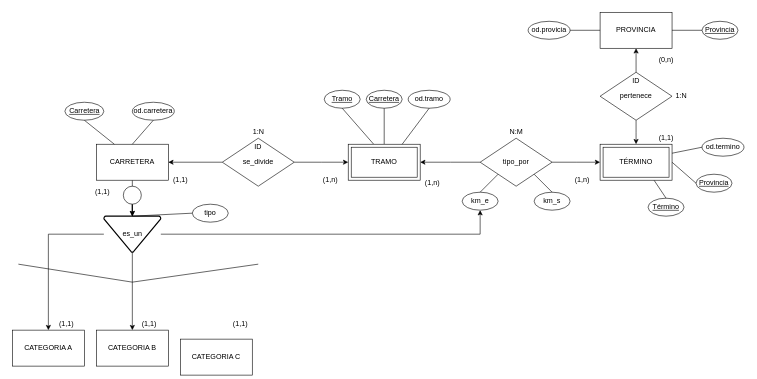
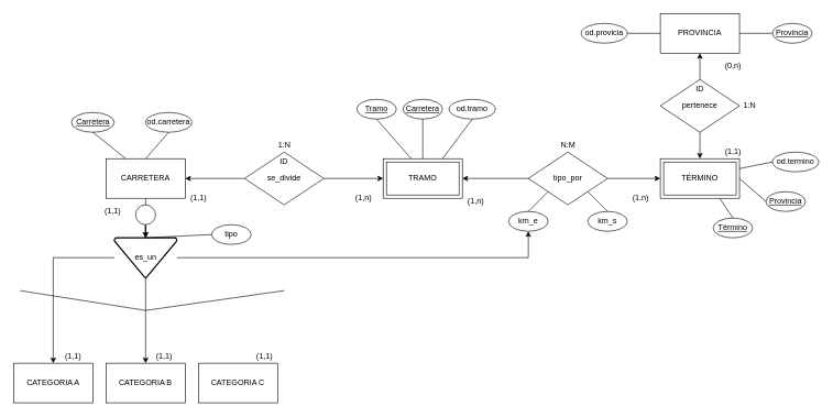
  <mxCell id="0" />
  <mxCell id="1" parent="0" />
  <mxCell id="2" value="" style="edgeStyle=orthogonalEdgeStyle;rounded=0;orthogonalLoop=1;jettySize=auto;html=1;startArrow=none;" parent="1" source="25" target="20" edge="1"><mxGeometry relative="1" as="geometry" /></mxCell>
  <mxCell id="3" style="edgeStyle=none;rounded=0;orthogonalLoop=1;jettySize=auto;html=1;exitX=0.5;exitY=1;exitDx=0;exitDy=0;entryX=0.5;entryY=0;entryDx=0;entryDy=0;entryPerimeter=0;" parent="1" source="4" target="20" edge="1"><mxGeometry relative="1" as="geometry" /></mxCell>
  <mxCell id="4" value="CARRETERA" style="rounded=0;whiteSpace=wrap;html=1;" parent="1" vertex="1"><mxGeometry x="160" y="240" width="120" height="60" as="geometry" /></mxCell>
  <mxCell id="5" value="" style="edgeStyle=orthogonalEdgeStyle;rounded=0;orthogonalLoop=1;jettySize=auto;html=1;" parent="1" source="7" edge="1"><mxGeometry relative="1" as="geometry"><mxPoint x="580" y="270" as="targetPoint" /></mxGeometry></mxCell>
  <mxCell id="6" value="" style="edgeStyle=orthogonalEdgeStyle;rounded=0;orthogonalLoop=1;jettySize=auto;html=1;" parent="1" source="7" target="4" edge="1"><mxGeometry relative="1" as="geometry" /></mxCell>
  <mxCell id="7" value="se_divide" style="rhombus;whiteSpace=wrap;html=1;rounded=0;" parent="1" vertex="1"><mxGeometry x="370" y="230" width="120" height="80" as="geometry" /></mxCell>
  <mxCell id="8" value="" style="edgeStyle=orthogonalEdgeStyle;rounded=0;orthogonalLoop=1;jettySize=auto;html=1;" parent="1" source="10" edge="1"><mxGeometry relative="1" as="geometry"><mxPoint x="700" y="270" as="targetPoint" /></mxGeometry></mxCell>
  <mxCell id="9" value="" style="edgeStyle=orthogonalEdgeStyle;rounded=0;orthogonalLoop=1;jettySize=auto;html=1;" parent="1" source="10" edge="1"><mxGeometry relative="1" as="geometry"><mxPoint x="1000" y="270" as="targetPoint" /></mxGeometry></mxCell>
  <mxCell id="10" value="tipo_por" style="rhombus;whiteSpace=wrap;html=1;rounded=0;" parent="1" vertex="1"><mxGeometry x="800" y="230" width="120" height="80" as="geometry" /></mxCell>
  <mxCell id="11" value="" style="edgeStyle=orthogonalEdgeStyle;rounded=0;orthogonalLoop=1;jettySize=auto;html=1;" parent="1" source="13" target="14" edge="1"><mxGeometry relative="1" as="geometry" /></mxCell>
  <mxCell id="12" value="" style="edgeStyle=orthogonalEdgeStyle;rounded=0;orthogonalLoop=1;jettySize=auto;html=1;" parent="1" source="13" edge="1"><mxGeometry relative="1" as="geometry"><mxPoint x="1060" y="240" as="targetPoint" /></mxGeometry></mxCell>
  <mxCell id="13" value="pertenece" style="rhombus;whiteSpace=wrap;html=1;rounded=0;" parent="1" vertex="1"><mxGeometry x="1000" y="120" width="120" height="80" as="geometry" /></mxCell>
  <mxCell id="14" value="PROVINCIA" style="whiteSpace=wrap;html=1;rounded=0;" parent="1" vertex="1"><mxGeometry x="1000" y="20" width="120" height="60" as="geometry" /></mxCell>
  <mxCell id="15" value="ID" style="text;html=1;strokeColor=none;fillColor=none;align=center;verticalAlign=middle;whiteSpace=wrap;rounded=0;" parent="1" vertex="1"><mxGeometry x="400" y="230" width="60" height="30" as="geometry" /></mxCell>
  <mxCell id="16" value="ID" style="text;html=1;strokeColor=none;fillColor=none;align=center;verticalAlign=middle;whiteSpace=wrap;rounded=0;" parent="1" vertex="1"><mxGeometry x="1030" y="120" width="60" height="30" as="geometry" /></mxCell>
  <mxCell id="17" style="edgeStyle=orthogonalEdgeStyle;rounded=0;orthogonalLoop=1;jettySize=auto;html=1;entryX=0.5;entryY=0;entryDx=0;entryDy=0;" parent="1" source="20" target="21" edge="1"><mxGeometry relative="1" as="geometry" /></mxCell>
  <mxCell id="18" value="" style="edgeStyle=orthogonalEdgeStyle;rounded=0;orthogonalLoop=1;jettySize=auto;html=1;" parent="1" source="20" target="22" edge="1"><mxGeometry relative="1" as="geometry" /></mxCell>
  <mxCell id="19" style="edgeStyle=orthogonalEdgeStyle;rounded=0;orthogonalLoop=1;jettySize=auto;html=1;" parent="1" source="20" target="29" edge="1"><mxGeometry relative="1" as="geometry" /></mxCell>
  <mxCell id="20" value="es_un" style="strokeWidth=2;html=1;shape=mxgraph.flowchart.merge_or_storage;whiteSpace=wrap;" parent="1" vertex="1"><mxGeometry x="172.5" y="360" width="95" height="60" as="geometry" /></mxCell>
  <mxCell id="21" value="CATEGORIA A" style="rounded=0;whiteSpace=wrap;html=1;" parent="1" vertex="1"><mxGeometry x="20" y="550" width="120" height="60" as="geometry" /></mxCell>
  <mxCell id="22" value="CATEGORIA B" style="rounded=0;whiteSpace=wrap;html=1;" parent="1" vertex="1"><mxGeometry x="160" y="550" width="120" height="60" as="geometry" /></mxCell>
- <mxCell id="23" value="CATEGORIA C" style="rounded=0;whiteSpace=wrap;html=1;" parent="1" vertex="1"><mxGeometry x="300" y="565" width="120" height="60" as="geometry" /></mxCell>
+ <mxCell id="23" value="CATEGORIA C" style="rounded=0;whiteSpace=wrap;html=1;" parent="1" vertex="1"><mxGeometry x="300" y="550" width="120" height="60" as="geometry" /></mxCell>
  <mxCell id="24" value="" style="endArrow=none;html=1;rounded=0;" parent="1" edge="1"><mxGeometry width="50" height="50" relative="1" as="geometry"><mxPoint x="30" y="440" as="sourcePoint" /><mxPoint x="430" y="440" as="targetPoint" /><Array as="points"><mxPoint x="220" y="470" /></Array></mxGeometry></mxCell>
  <mxCell id="25" value="" style="ellipse;whiteSpace=wrap;html=1;aspect=fixed;" parent="1" vertex="1"><mxGeometry x="205" y="310" width="30" height="30" as="geometry" /></mxCell>
  <mxCell id="26" value="1:N" style="text;html=1;align=center;verticalAlign=middle;resizable=0;points=[];autosize=1;strokeColor=none;fillColor=none;" parent="1" vertex="1"><mxGeometry x="415" y="210" width="30" height="20" as="geometry" /></mxCell>
  <mxCell id="27" value="N:M" style="text;html=1;align=center;verticalAlign=middle;resizable=0;points=[];autosize=1;strokeColor=none;fillColor=none;" parent="1" vertex="1"><mxGeometry x="840" y="210" width="40" height="20" as="geometry" /></mxCell>
  <mxCell id="28" value="1:N" style="text;html=1;align=center;verticalAlign=middle;resizable=0;points=[];autosize=1;strokeColor=none;fillColor=none;" parent="1" vertex="1"><mxGeometry x="1120" y="150" width="30" height="20" as="geometry" /></mxCell>
  <mxCell id="29" value="km_e" style="ellipse;whiteSpace=wrap;html=1;align=center;" parent="1" vertex="1"><mxGeometry x="770" y="320" width="60" height="30" as="geometry" /></mxCell>
  <mxCell id="30" value="km_s" style="ellipse;whiteSpace=wrap;html=1;align=center;" parent="1" vertex="1"><mxGeometry x="890" y="320" width="60" height="30" as="geometry" /></mxCell>
  <mxCell id="31" value="" style="endArrow=none;html=1;rounded=0;entryX=0;entryY=1;entryDx=0;entryDy=0;exitX=0.5;exitY=0;exitDx=0;exitDy=0;" parent="1" source="29" target="10" edge="1"><mxGeometry width="50" height="50" relative="1" as="geometry"><mxPoint x="670" y="340" as="sourcePoint" /><mxPoint x="720" y="290" as="targetPoint" /></mxGeometry></mxCell>
  <mxCell id="32" value="" style="endArrow=none;html=1;rounded=0;entryX=1;entryY=1;entryDx=0;entryDy=0;exitX=0.5;exitY=0;exitDx=0;exitDy=0;" parent="1" source="30" target="10" edge="1"><mxGeometry width="50" height="50" relative="1" as="geometry"><mxPoint x="930" y="330" as="sourcePoint" /><mxPoint x="970" y="290" as="targetPoint" /></mxGeometry></mxCell>
  <mxCell id="33" value="Carretera" style="ellipse;whiteSpace=wrap;html=1;align=center;fontStyle=4;" parent="1" vertex="1"><mxGeometry x="107.5" y="170" width="65" height="30" as="geometry" /></mxCell>
  <mxCell id="34" value="" style="endArrow=none;html=1;rounded=0;entryX=0.25;entryY=0;entryDx=0;entryDy=0;exitX=0.5;exitY=1;exitDx=0;exitDy=0;" parent="1" source="33" target="4" edge="1"><mxGeometry width="50" height="50" relative="1" as="geometry"><mxPoint x="240" y="220" as="sourcePoint" /><mxPoint x="280" y="180" as="targetPoint" /></mxGeometry></mxCell>
  <mxCell id="35" value="Tramo" style="ellipse;whiteSpace=wrap;html=1;align=center;fontStyle=4;" parent="1" vertex="1"><mxGeometry x="540" y="150" width="60" height="30" as="geometry" /></mxCell>
  <mxCell id="36" value="Carretera" style="ellipse;whiteSpace=wrap;html=1;align=center;fontStyle=4;" parent="1" vertex="1"><mxGeometry x="610" y="150" width="60" height="30" as="geometry" /></mxCell>
  <mxCell id="37" value="" style="endArrow=none;html=1;rounded=0;entryX=0.25;entryY=0;entryDx=0;entryDy=0;exitX=0.5;exitY=1;exitDx=0;exitDy=0;" parent="1" edge="1"><mxGeometry width="50" height="50" relative="1" as="geometry"><mxPoint x="570" y="180" as="sourcePoint" /><mxPoint x="622.5" y="240" as="targetPoint" /></mxGeometry></mxCell>
  <mxCell id="38" value="" style="endArrow=none;html=1;rounded=0;exitX=0.5;exitY=1;exitDx=0;exitDy=0;entryX=0.5;entryY=0;entryDx=0;entryDy=0;" parent="1" source="36" target="45" edge="1"><mxGeometry width="50" height="50" relative="1" as="geometry"><mxPoint x="617.5" y="180" as="sourcePoint" /><mxPoint x="670" y="240" as="targetPoint" /></mxGeometry></mxCell>
  <mxCell id="39" value="Término" style="ellipse;whiteSpace=wrap;html=1;align=center;fontStyle=4;" parent="1" vertex="1"><mxGeometry x="1080" y="330" width="60" height="30" as="geometry" /></mxCell>
  <mxCell id="40" value="Provincia" style="ellipse;whiteSpace=wrap;html=1;align=center;fontStyle=4;" parent="1" vertex="1"><mxGeometry x="1160" y="290" width="60" height="30" as="geometry" /></mxCell>
  <mxCell id="41" value="" style="endArrow=none;html=1;rounded=0;exitX=0.75;exitY=1;exitDx=0;exitDy=0;entryX=0.5;entryY=0;entryDx=0;entryDy=0;" parent="1" target="39" edge="1"><mxGeometry width="50" height="50" relative="1" as="geometry"><mxPoint x="1090" y="300" as="sourcePoint" /><mxPoint x="1215" y="325" as="targetPoint" /></mxGeometry></mxCell>
  <mxCell id="42" value="" style="endArrow=none;html=1;rounded=0;exitX=1;exitY=0.5;exitDx=0;exitDy=0;entryX=0;entryY=0.5;entryDx=0;entryDy=0;" parent="1" target="40" edge="1"><mxGeometry width="50" height="50" relative="1" as="geometry"><mxPoint x="1120" y="270" as="sourcePoint" /><mxPoint x="1180" y="315" as="targetPoint" /></mxGeometry></mxCell>
  <mxCell id="43" value="Provincia" style="ellipse;whiteSpace=wrap;html=1;align=center;fontStyle=4;" parent="1" vertex="1"><mxGeometry x="1170" y="35" width="60" height="30" as="geometry" /></mxCell>
  <mxCell id="44" value="" style="endArrow=none;html=1;rounded=0;exitX=1;exitY=0.5;exitDx=0;exitDy=0;entryX=0;entryY=0.5;entryDx=0;entryDy=0;" parent="1" source="14" target="43" edge="1"><mxGeometry width="50" height="50" relative="1" as="geometry"><mxPoint x="1150" y="90" as="sourcePoint" /><mxPoint x="1190" y="125" as="targetPoint" /></mxGeometry></mxCell>
  <mxCell id="45" value="TRAMO" style="shape=ext;margin=3;double=1;whiteSpace=wrap;html=1;align=center;" parent="1" vertex="1"><mxGeometry x="580" y="240" width="120" height="60" as="geometry" /></mxCell>
  <mxCell id="46" value="TÉRMINO" style="shape=ext;margin=3;double=1;whiteSpace=wrap;html=1;align=center;" parent="1" vertex="1"><mxGeometry x="1000" y="240" width="120" height="60" as="geometry" /></mxCell>
  <mxCell id="47" value="tipo" style="ellipse;whiteSpace=wrap;html=1;align=center;" parent="1" vertex="1"><mxGeometry x="320" y="340" width="60" height="30" as="geometry" /></mxCell>
  <mxCell id="48" value="" style="endArrow=none;html=1;rounded=0;entryX=0.5;entryY=0;entryDx=0;entryDy=0;exitX=0;exitY=0.5;exitDx=0;exitDy=0;entryPerimeter=0;" parent="1" source="47" target="20" edge="1"><mxGeometry width="50" height="50" relative="1" as="geometry"><mxPoint x="402.5" y="350" as="sourcePoint" /><mxPoint x="455" y="410" as="targetPoint" /></mxGeometry></mxCell>
  <mxCell id="49" value="od.carretera" style="ellipse;whiteSpace=wrap;html=1;align=center;" parent="1" vertex="1"><mxGeometry x="220" y="170" width="70" height="30" as="geometry" /></mxCell>
  <mxCell id="50" value="" style="endArrow=none;html=1;rounded=0;entryX=0.5;entryY=0;entryDx=0;entryDy=0;exitX=0.5;exitY=1;exitDx=0;exitDy=0;" parent="1" source="49" target="4" edge="1"><mxGeometry width="50" height="50" relative="1" as="geometry"><mxPoint x="270" y="210" as="sourcePoint" /><mxPoint x="320" y="250" as="targetPoint" /></mxGeometry></mxCell>
  <mxCell id="51" value="od.tramo" style="ellipse;whiteSpace=wrap;html=1;align=center;" parent="1" vertex="1"><mxGeometry x="680" y="150" width="70" height="30" as="geometry" /></mxCell>
  <mxCell id="52" value="" style="endArrow=none;html=1;rounded=0;exitX=0.5;exitY=1;exitDx=0;exitDy=0;entryX=0.75;entryY=0;entryDx=0;entryDy=0;" parent="1" source="51" target="45" edge="1"><mxGeometry width="50" height="50" relative="1" as="geometry"><mxPoint x="700" y="190" as="sourcePoint" /><mxPoint x="730" y="250" as="targetPoint" /></mxGeometry></mxCell>
  <mxCell id="53" value="od.termino" style="ellipse;whiteSpace=wrap;html=1;align=center;" parent="1" vertex="1"><mxGeometry x="1170" y="230" width="70" height="30" as="geometry" /></mxCell>
  <mxCell id="54" value="" style="endArrow=none;html=1;rounded=0;exitX=1;exitY=0.25;exitDx=0;exitDy=0;entryX=0;entryY=0.5;entryDx=0;entryDy=0;" parent="1" source="46" target="53" edge="1"><mxGeometry width="50" height="50" relative="1" as="geometry"><mxPoint x="1130" y="252.5" as="sourcePoint" /><mxPoint x="1170" y="287.5" as="targetPoint" /></mxGeometry></mxCell>
  <mxCell id="55" value="od.provicia" style="ellipse;whiteSpace=wrap;html=1;align=center;" parent="1" vertex="1"><mxGeometry x="880" y="35" width="70" height="30" as="geometry" /></mxCell>
  <mxCell id="56" value="" style="endArrow=none;html=1;rounded=0;exitX=1;exitY=0.5;exitDx=0;exitDy=0;entryX=0;entryY=0.5;entryDx=0;entryDy=0;" parent="1" source="55" target="14" edge="1"><mxGeometry width="50" height="50" relative="1" as="geometry"><mxPoint x="940" y="65" as="sourcePoint" /><mxPoint x="990" y="65" as="targetPoint" /></mxGeometry></mxCell>
  <mxCell id="57" value="(1,n)" style="text;html=1;align=center;verticalAlign=middle;resizable=0;points=[];autosize=1;strokeColor=none;fillColor=none;" parent="1" vertex="1"><mxGeometry x="530" y="290" width="40" height="20" as="geometry" /></mxCell>
  <mxCell id="58" value="(1,1)" style="text;html=1;align=center;verticalAlign=middle;resizable=0;points=[];autosize=1;strokeColor=none;fillColor=none;" parent="1" vertex="1"><mxGeometry x="280" y="290" width="40" height="20" as="geometry" /></mxCell>
  <mxCell id="59" value="(1,n)" style="text;html=1;align=center;verticalAlign=middle;resizable=0;points=[];autosize=1;strokeColor=none;fillColor=none;" parent="1" vertex="1"><mxGeometry x="950" y="290" width="40" height="20" as="geometry" /></mxCell>
  <mxCell id="60" value="(1,n)" style="text;html=1;align=center;verticalAlign=middle;resizable=0;points=[];autosize=1;strokeColor=none;fillColor=none;" parent="1" vertex="1"><mxGeometry x="700" y="295" width="40" height="20" as="geometry" /></mxCell>
  <mxCell id="61" value="(1,1)" style="text;html=1;align=center;verticalAlign=middle;resizable=0;points=[];autosize=1;strokeColor=none;fillColor=none;" parent="1" vertex="1"><mxGeometry x="1090" y="220" width="40" height="20" as="geometry" /></mxCell>
  <mxCell id="62" value="(0,n)" style="text;html=1;align=center;verticalAlign=middle;resizable=0;points=[];autosize=1;strokeColor=none;fillColor=none;" parent="1" vertex="1"><mxGeometry x="1090" y="90" width="40" height="20" as="geometry" /></mxCell>
  <mxCell id="63" value="(1,1)" style="text;html=1;align=center;verticalAlign=middle;resizable=0;points=[];autosize=1;strokeColor=none;fillColor=none;" parent="1" vertex="1"><mxGeometry x="150" y="310" width="40" height="20" as="geometry" /></mxCell>
  <mxCell id="64" value="(1,1)" style="text;html=1;align=center;verticalAlign=middle;resizable=0;points=[];autosize=1;strokeColor=none;fillColor=none;" parent="1" vertex="1"><mxGeometry x="90" y="530" width="40" height="20" as="geometry" /></mxCell>
  <mxCell id="65" value="(1,1)" style="text;html=1;align=center;verticalAlign=middle;resizable=0;points=[];autosize=1;strokeColor=none;fillColor=none;" parent="1" vertex="1"><mxGeometry x="227.5" y="530" width="40" height="20" as="geometry" /></mxCell>
  <mxCell id="66" value="(1,1)" style="text;html=1;align=center;verticalAlign=middle;resizable=0;points=[];autosize=1;strokeColor=none;fillColor=none;" parent="1" vertex="1"><mxGeometry x="380" y="530" width="40" height="20" as="geometry" /></mxCell>
